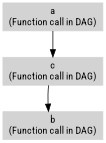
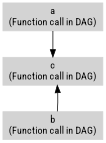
  digraph {
    fontname="Roboto Condensed"
    node [color=lightgrey fontname="Roboto Condensed" shape=box style=filled]
    edge [color=black fontname="Roboto Condensed"]
    n1 [label="a\n(Function call in DAG)"]
    n2 [label="c\n(Function call in DAG)"]
    n3 [label="b\n(Function call in DAG)"]
    n1 -> n2
-   n2 -> n3
+   n3 -> n2
  }
